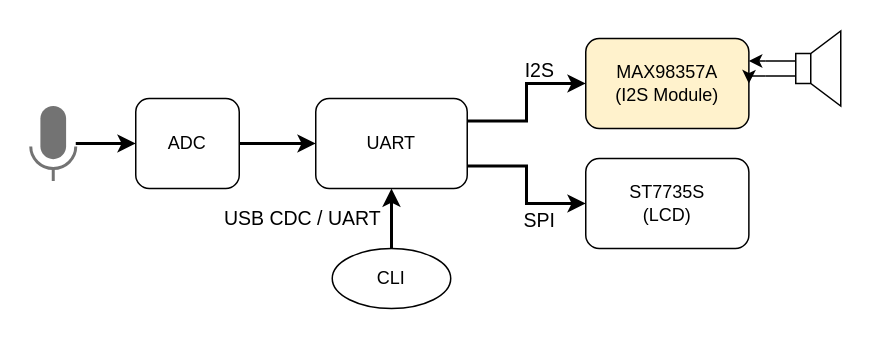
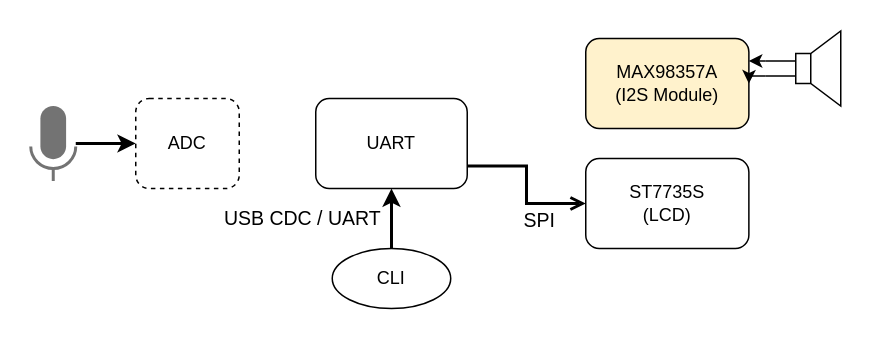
  <mxCell id="0" />
  <mxCell id="1" parent="0" />
- <mxCell id="2" style="edgeStyle=orthogonalEdgeStyle;rounded=0;orthogonalLoop=1;jettySize=auto;html=1;exitX=1;exitY=0.25;exitDx=0;exitDy=0;entryX=0;entryY=0.5;entryDx=0;entryDy=0;strokeWidth=2;" edge="1" parent="1" source="6" target="7"><mxGeometry relative="1" as="geometry" /></mxCell>
- <mxCell id="3" value="&lt;font style=&quot;font-size: 13px;&quot;&gt;I2S&lt;/font&gt;" style="edgeLabel;html=1;align=center;verticalAlign=middle;resizable=0;points=[];fontSize=13;" vertex="1" connectable="0" parent="2"><mxGeometry x="0.436" y="-3" relative="1" as="geometry"><mxPoint x="-2" y="-13" as="offset" /></mxGeometry></mxCell>
- <mxCell id="4" style="edgeStyle=orthogonalEdgeStyle;rounded=0;orthogonalLoop=1;jettySize=auto;html=1;exitX=1;exitY=0.75;exitDx=0;exitDy=0;entryX=0;entryY=0.5;entryDx=0;entryDy=0;strokeWidth=2;" edge="1" parent="1" source="6" target="8"><mxGeometry relative="1" as="geometry" /></mxCell>
+ <mxCell id="4" style="edgeStyle=orthogonalEdgeStyle;rounded=0;orthogonalLoop=1;jettySize=auto;html=1;exitX=1;exitY=0.75;exitDx=0;exitDy=0;entryX=0;entryY=0.5;entryDx=0;entryDy=0;strokeWidth=2;endArrow=open;" edge="1" parent="1" source="6" target="8"><mxGeometry relative="1" as="geometry" /></mxCell>
  <mxCell id="5" value="SPI" style="edgeLabel;html=1;align=center;verticalAlign=middle;resizable=0;points=[];fontSize=13;" vertex="1" connectable="0" parent="4"><mxGeometry x="0.476" y="2" relative="1" as="geometry"><mxPoint x="-4" y="12" as="offset" /></mxGeometry></mxCell>
  <mxCell id="6" value="UART" style="rounded=1;whiteSpace=wrap;html=1;" parent="1" vertex="1"><mxGeometry x="210" y="65" width="100.99" height="60" as="geometry" /></mxCell>
  <mxCell id="7" value="MAX98357A&lt;br&gt;(I2S Module)" style="rounded=1;whiteSpace=wrap;html=1;fillColor=#fff2cc;" parent="1" vertex="1"><mxGeometry x="390" y="25" width="108.75" height="60" as="geometry" /></mxCell>
  <mxCell id="8" value="ST7735S&lt;br&gt;(LCD)" style="rounded=1;whiteSpace=wrap;html=1;" parent="1" vertex="1"><mxGeometry x="390" y="105" width="108.75" height="60" as="geometry" /></mxCell>
  <mxCell id="9" style="edgeStyle=orthogonalEdgeStyle;rounded=0;orthogonalLoop=1;jettySize=auto;html=1;entryX=1;entryY=0.25;entryDx=0;entryDy=0;exitX=0;exitY=0.4;exitDx=0;exitDy=0;exitPerimeter=0;" parent="1" source="11" target="7" edge="1"><mxGeometry relative="1" as="geometry"><mxPoint x="569" y="-65" as="sourcePoint" /></mxGeometry></mxCell>
  <mxCell id="10" style="edgeStyle=orthogonalEdgeStyle;rounded=0;orthogonalLoop=1;jettySize=auto;html=1;exitX=0;exitY=0.6;exitDx=0;exitDy=0;exitPerimeter=0;entryX=1;entryY=0.5;entryDx=0;entryDy=0;" parent="1" source="11" target="7" edge="1"><mxGeometry relative="1" as="geometry" /></mxCell>
  <mxCell id="11" value="" style="pointerEvents=1;verticalLabelPosition=bottom;shadow=0;dashed=0;align=center;html=1;verticalAlign=top;shape=mxgraph.electrical.electro-mechanical.loudspeaker;" parent="1" vertex="1"><mxGeometry x="510" y="20" width="50" height="50" as="geometry" /></mxCell>
- <mxCell id="12" style="edgeStyle=orthogonalEdgeStyle;rounded=0;orthogonalLoop=1;jettySize=auto;html=1;exitX=1;exitY=0.5;exitDx=0;exitDy=0;entryX=0;entryY=0.5;entryDx=0;entryDy=0;strokeWidth=2;startArrow=none;startFill=0;" edge="1" parent="1" source="13" target="6"><mxGeometry relative="1" as="geometry" /></mxCell>
- <mxCell id="13" value="ADC" style="rounded=1;whiteSpace=wrap;html=1;" vertex="1" parent="1"><mxGeometry x="90" y="65" width="69" height="60" as="geometry" /></mxCell>
+ <mxCell id="13" value="ADC" style="rounded=1;whiteSpace=wrap;html=1;dashed=1;" vertex="1" parent="1"><mxGeometry x="90" y="65" width="69" height="60" as="geometry" /></mxCell>
  <mxCell id="14" style="edgeStyle=orthogonalEdgeStyle;rounded=0;orthogonalLoop=1;jettySize=auto;html=1;entryX=0;entryY=0.5;entryDx=0;entryDy=0;strokeWidth=2;" edge="1" parent="1" source="15" target="13"><mxGeometry relative="1" as="geometry" /></mxCell>
  <mxCell id="15" value="" style="html=1;dashed=0;aspect=fixed;verticalLabelPosition=bottom;verticalAlign=top;align=center;shape=mxgraph.gmdl.voice;strokeColor=#737373;fillColor=#737373;shadow=0;strokeWidth=2;sketch=0;" vertex="1" parent="1"><mxGeometry x="20" y="70" width="30" height="50" as="geometry" /></mxCell>
  <mxCell id="16" style="edgeStyle=orthogonalEdgeStyle;rounded=0;orthogonalLoop=1;jettySize=auto;html=1;entryX=0.5;entryY=1;entryDx=0;entryDy=0;strokeWidth=2;" edge="1" parent="1" source="18" target="6"><mxGeometry relative="1" as="geometry" /></mxCell>
  <mxCell id="17" value="USB CDC / UART" style="edgeLabel;html=1;align=center;verticalAlign=middle;resizable=0;points=[];fontSize=13;" vertex="1" connectable="0" parent="16"><mxGeometry x="0.34" y="1" relative="1" as="geometry"><mxPoint x="-59" y="7" as="offset" /></mxGeometry></mxCell>
  <mxCell id="18" value="CLI" style="ellipse;whiteSpace=wrap;html=1;" vertex="1" parent="1"><mxGeometry x="221" y="165" width="78.98" height="40" as="geometry" /></mxCell>
